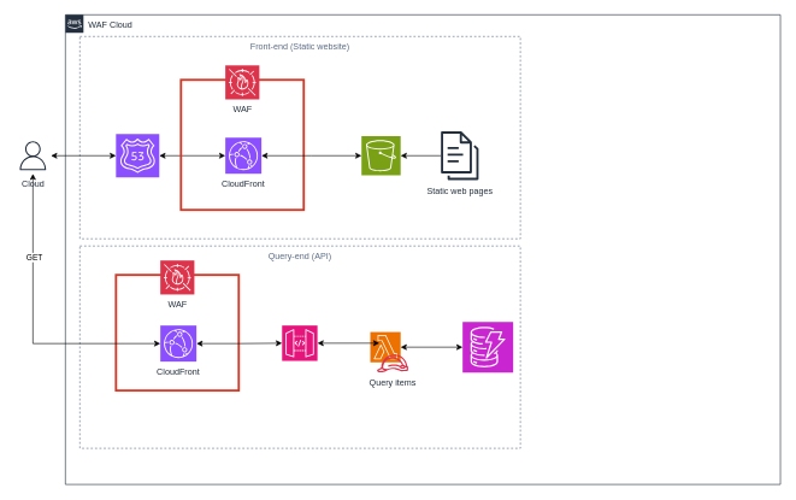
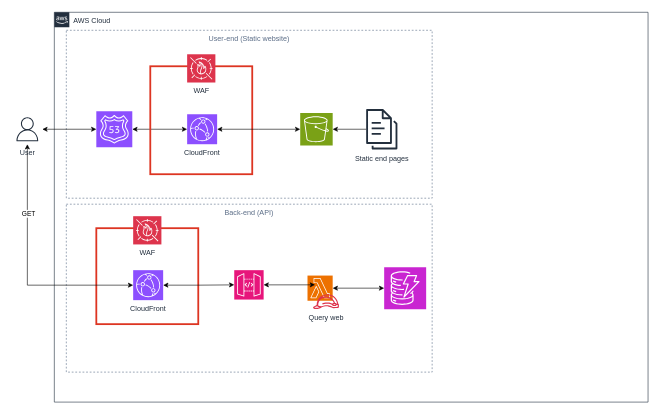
  <mxCell id="0" />
  <mxCell id="1" parent="0" />
- <mxCell id="2" value="WAF Cloud" style="points=[[0,0],[0.25,0],[0.5,0],[0.75,0],[1,0],[1,0.25],[1,0.5],[1,0.75],[1,1],[0.75,1],[0.5,1],[0.25,1],[0,1],[0,0.75],[0,0.5],[0,0.25]];outlineConnect=0;gradientColor=none;html=1;whiteSpace=wrap;fontSize=12;fontStyle=0;container=1;pointerEvents=0;collapsible=0;recursiveResize=0;shape=mxgraph.aws4.group;grIcon=mxgraph.aws4.group_aws_cloud_alt;strokeColor=#232F3E;fillColor=none;verticalAlign=top;align=left;spacingLeft=30;fontColor=#232F3E;dashed=0;" parent="1" vertex="1"><mxGeometry x="90" y="20" width="990" height="650" as="geometry" /></mxCell>
- <mxCell id="3" value="Front-end (Static website)" style="fillColor=none;strokeColor=#5A6C86;dashed=1;verticalAlign=top;fontStyle=0;fontColor=#5A6C86;whiteSpace=wrap;html=1;" parent="2" vertex="1"><mxGeometry x="20" y="30" width="610" height="280" as="geometry" /></mxCell>
+ <mxCell id="2" value="AWS Cloud" style="points=[[0,0],[0.25,0],[0.5,0],[0.75,0],[1,0],[1,0.25],[1,0.5],[1,0.75],[1,1],[0.75,1],[0.5,1],[0.25,1],[0,1],[0,0.75],[0,0.5],[0,0.25]];outlineConnect=0;gradientColor=none;html=1;whiteSpace=wrap;fontSize=12;fontStyle=0;container=1;pointerEvents=0;collapsible=0;recursiveResize=0;shape=mxgraph.aws4.group;grIcon=mxgraph.aws4.group_aws_cloud_alt;strokeColor=#232F3E;fillColor=none;verticalAlign=top;align=left;spacingLeft=30;fontColor=#232F3E;dashed=0;" parent="1" vertex="1"><mxGeometry x="90" y="20" width="990" height="650" as="geometry" /></mxCell>
+ <mxCell id="3" value="User-end (Static website)" style="fillColor=none;strokeColor=#5A6C86;dashed=1;verticalAlign=top;fontStyle=0;fontColor=#5A6C86;whiteSpace=wrap;html=1;" parent="2" vertex="1"><mxGeometry x="20" y="30" width="610" height="280" as="geometry" /></mxCell>
  <mxCell id="4" value="" style="sketch=0;points=[[0,0,0],[0.25,0,0],[0.5,0,0],[0.75,0,0],[1,0,0],[0,1,0],[0.25,1,0],[0.5,1,0],[0.75,1,0],[1,1,0],[0,0.25,0],[0,0.5,0],[0,0.75,0],[1,0.25,0],[1,0.5,0],[1,0.75,0]];outlineConnect=0;fontColor=#232F3E;fillColor=#7AA116;strokeColor=#ffffff;dashed=0;verticalLabelPosition=bottom;verticalAlign=top;align=center;html=1;fontSize=12;fontStyle=0;aspect=fixed;shape=mxgraph.aws4.resourceIcon;resIcon=mxgraph.aws4.s3;" parent="2" vertex="1"><mxGeometry x="410" y="167.93" width="54.14" height="54.14" as="geometry" /></mxCell>
  <mxCell id="5" style="edgeStyle=orthogonalEdgeStyle;rounded=0;orthogonalLoop=1;jettySize=auto;html=1;" parent="2" source="6" target="4" edge="1"><mxGeometry relative="1" as="geometry" /></mxCell>
- <mxCell id="6" value="Static web pages" style="sketch=0;outlineConnect=0;fontColor=#232F3E;gradientColor=none;fillColor=#232F3D;strokeColor=none;dashed=0;verticalLabelPosition=bottom;verticalAlign=top;align=center;html=1;fontSize=12;fontStyle=0;aspect=fixed;pointerEvents=1;shape=mxgraph.aws4.documents3;" parent="2" vertex="1"><mxGeometry x="520" y="159.4" width="52.04" height="71.2" as="geometry" /></mxCell>
+ <mxCell id="6" value="Static end pages" style="sketch=0;outlineConnect=0;fontColor=#232F3E;gradientColor=none;fillColor=#232F3D;strokeColor=none;dashed=0;verticalLabelPosition=bottom;verticalAlign=top;align=center;html=1;fontSize=12;fontStyle=0;aspect=fixed;pointerEvents=1;shape=mxgraph.aws4.documents3;" parent="2" vertex="1"><mxGeometry x="520" y="159.4" width="52.04" height="71.2" as="geometry" /></mxCell>
  <mxCell id="7" style="edgeStyle=orthogonalEdgeStyle;rounded=0;orthogonalLoop=1;jettySize=auto;html=1;exitX=1;exitY=0.5;exitDx=0;exitDy=0;exitPerimeter=0;startArrow=classic;startFill=1;" parent="2" source="8" target="12" edge="1"><mxGeometry relative="1" as="geometry" /></mxCell>
  <mxCell id="8" value="" style="sketch=0;points=[[0,0,0],[0.25,0,0],[0.5,0,0],[0.75,0,0],[1,0,0],[0,1,0],[0.25,1,0],[0.5,1,0],[0.75,1,0],[1,1,0],[0,0.25,0],[0,0.5,0],[0,0.75,0],[1,0.25,0],[1,0.5,0],[1,0.75,0]];outlineConnect=0;fontColor=#232F3E;fillColor=#8C4FFF;strokeColor=#ffffff;dashed=0;verticalLabelPosition=bottom;verticalAlign=top;align=center;html=1;fontSize=12;fontStyle=0;aspect=fixed;shape=mxgraph.aws4.resourceIcon;resIcon=mxgraph.aws4.route_53;" parent="2" vertex="1"><mxGeometry x="70" y="165" width="60" height="60" as="geometry" /></mxCell>
  <mxCell id="9" value="" style="fillColor=none;strokeColor=#DD3522;verticalAlign=top;fontStyle=0;fontColor=#DD3522;whiteSpace=wrap;html=1;strokeWidth=3;" parent="2" vertex="1"><mxGeometry x="160" y="90" width="170" height="180" as="geometry" /></mxCell>
  <mxCell id="10" value="WAF" style="sketch=0;points=[[0,0,0],[0.25,0,0],[0.5,0,0],[0.75,0,0],[1,0,0],[0,1,0],[0.25,1,0],[0.5,1,0],[0.75,1,0],[1,1,0],[0,0.25,0],[0,0.5,0],[0,0.75,0],[1,0.25,0],[1,0.5,0],[1,0.75,0]];outlineConnect=0;fontColor=#232F3E;fillColor=#DD344C;strokeColor=#ffffff;dashed=0;verticalLabelPosition=bottom;verticalAlign=top;align=center;html=1;fontSize=12;fontStyle=0;aspect=fixed;shape=mxgraph.aws4.resourceIcon;resIcon=mxgraph.aws4.waf;" parent="2" vertex="1"><mxGeometry x="221.45" y="70" width="47.09" height="47.09" as="geometry" /></mxCell>
  <mxCell id="11" style="edgeStyle=orthogonalEdgeStyle;rounded=0;orthogonalLoop=1;jettySize=auto;html=1;exitX=1;exitY=0.5;exitDx=0;exitDy=0;exitPerimeter=0;startArrow=classic;startFill=1;" parent="2" source="12" target="4" edge="1"><mxGeometry relative="1" as="geometry" /></mxCell>
  <mxCell id="12" value="CloudFront" style="sketch=0;points=[[0,0,0],[0.25,0,0],[0.5,0,0],[0.75,0,0],[1,0,0],[0,1,0],[0.25,1,0],[0.5,1,0],[0.75,1,0],[1,1,0],[0,0.25,0],[0,0.5,0],[0,0.75,0],[1,0.25,0],[1,0.5,0],[1,0.75,0]];outlineConnect=0;fontColor=#232F3E;fillColor=#8C4FFF;strokeColor=#ffffff;dashed=0;verticalLabelPosition=bottom;verticalAlign=top;align=center;html=1;fontSize=12;fontStyle=0;aspect=fixed;shape=mxgraph.aws4.resourceIcon;resIcon=mxgraph.aws4.cloudfront;" parent="2" vertex="1"><mxGeometry x="221.45" y="170" width="50" height="50" as="geometry" /></mxCell>
- <mxCell id="13" value="Query-end (API)" style="fillColor=none;strokeColor=#5A6C86;dashed=1;verticalAlign=top;fontStyle=0;fontColor=#5A6C86;whiteSpace=wrap;html=1;" parent="2" vertex="1"><mxGeometry x="20" y="320" width="610" height="280" as="geometry" /></mxCell>
+ <mxCell id="13" value="Back-end (API)" style="fillColor=none;strokeColor=#5A6C86;dashed=1;verticalAlign=top;fontStyle=0;fontColor=#5A6C86;whiteSpace=wrap;html=1;" parent="2" vertex="1"><mxGeometry x="20" y="320" width="610" height="280" as="geometry" /></mxCell>
  <mxCell id="14" value="" style="fillColor=none;strokeColor=#DD3522;verticalAlign=top;fontStyle=0;fontColor=#DD3522;whiteSpace=wrap;html=1;strokeWidth=3;" parent="2" vertex="1"><mxGeometry x="70" y="360" width="170" height="160" as="geometry" /></mxCell>
  <mxCell id="15" value="WAF" style="sketch=0;points=[[0,0,0],[0.25,0,0],[0.5,0,0],[0.75,0,0],[1,0,0],[0,1,0],[0.25,1,0],[0.5,1,0],[0.75,1,0],[1,1,0],[0,0.25,0],[0,0.5,0],[0,0.75,0],[1,0.25,0],[1,0.5,0],[1,0.75,0]];outlineConnect=0;fontColor=#232F3E;fillColor=#DD344C;strokeColor=#ffffff;dashed=0;verticalLabelPosition=bottom;verticalAlign=top;align=center;html=1;fontSize=12;fontStyle=0;aspect=fixed;shape=mxgraph.aws4.resourceIcon;resIcon=mxgraph.aws4.waf;" parent="2" vertex="1"><mxGeometry x="131.45" y="340" width="47.09" height="47.09" as="geometry" /></mxCell>
  <mxCell id="16" style="edgeStyle=orthogonalEdgeStyle;rounded=0;orthogonalLoop=1;jettySize=auto;html=1;exitX=1;exitY=0.5;exitDx=0;exitDy=0;exitPerimeter=0;startArrow=classic;startFill=1;" parent="2" source="17" target="18" edge="1"><mxGeometry relative="1" as="geometry" /></mxCell>
  <mxCell id="17" value="CloudFront" style="sketch=0;points=[[0,0,0],[0.25,0,0],[0.5,0,0],[0.75,0,0],[1,0,0],[0,1,0],[0.25,1,0],[0.5,1,0],[0.75,1,0],[1,1,0],[0,0.25,0],[0,0.5,0],[0,0.75,0],[1,0.25,0],[1,0.5,0],[1,0.75,0]];outlineConnect=0;fontColor=#232F3E;fillColor=#8C4FFF;strokeColor=#ffffff;dashed=0;verticalLabelPosition=bottom;verticalAlign=top;align=center;html=1;fontSize=12;fontStyle=0;aspect=fixed;shape=mxgraph.aws4.resourceIcon;resIcon=mxgraph.aws4.cloudfront;" parent="2" vertex="1"><mxGeometry x="131.45" y="430" width="50" height="50" as="geometry" /></mxCell>
  <mxCell id="18" value="" style="sketch=0;points=[[0,0,0],[0.25,0,0],[0.5,0,0],[0.75,0,0],[1,0,0],[0,1,0],[0.25,1,0],[0.5,1,0],[0.75,1,0],[1,1,0],[0,0.25,0],[0,0.5,0],[0,0.75,0],[1,0.25,0],[1,0.5,0],[1,0.75,0]];outlineConnect=0;fontColor=#232F3E;fillColor=#E7157B;strokeColor=#ffffff;dashed=0;verticalLabelPosition=bottom;verticalAlign=top;align=center;html=1;fontSize=12;fontStyle=0;aspect=fixed;shape=mxgraph.aws4.resourceIcon;resIcon=mxgraph.aws4.api_gateway;" parent="2" vertex="1"><mxGeometry x="300" y="430" width="49" height="49" as="geometry" /></mxCell>
  <mxCell id="19" style="edgeStyle=orthogonalEdgeStyle;rounded=0;orthogonalLoop=1;jettySize=auto;html=1;exitX=1;exitY=0.5;exitDx=0;exitDy=0;exitPerimeter=0;startArrow=classic;startFill=1;" parent="2" source="20" target="23" edge="1"><mxGeometry relative="1" as="geometry"><mxPoint x="572.04" y="460" as="targetPoint" /></mxGeometry></mxCell>
  <mxCell id="20" value="" style="sketch=0;points=[[0,0,0],[0.25,0,0],[0.5,0,0],[0.75,0,0],[1,0,0],[0,1,0],[0.25,1,0],[0.5,1,0],[0.75,1,0],[1,1,0],[0,0.25,0],[0,0.5,0],[0,0.75,0],[1,0.25,0],[1,0.5,0],[1,0.75,0]];outlineConnect=0;fontColor=#232F3E;fillColor=#ED7100;strokeColor=#ffffff;dashed=0;verticalLabelPosition=bottom;verticalAlign=top;align=center;html=1;fontSize=12;fontStyle=0;aspect=fixed;shape=mxgraph.aws4.resourceIcon;resIcon=mxgraph.aws4.lambda;" parent="2" vertex="1"><mxGeometry x="422.14" y="439" width="42" height="42" as="geometry" /></mxCell>
- <mxCell id="21" value="Query items" style="sketch=0;outlineConnect=0;fontColor=#232F3E;gradientColor=none;fillColor=#DD344C;strokeColor=none;dashed=0;verticalLabelPosition=bottom;verticalAlign=top;align=center;html=1;fontSize=12;fontStyle=0;aspect=fixed;pointerEvents=1;shape=mxgraph.aws4.role;" parent="2" vertex="1"><mxGeometry x="431" y="470" width="43.95" height="24.79" as="geometry" /></mxCell>
+ <mxCell id="21" value="Query web" style="sketch=0;outlineConnect=0;fontColor=#232F3E;gradientColor=none;fillColor=#DD344C;strokeColor=none;dashed=0;verticalLabelPosition=bottom;verticalAlign=top;align=center;html=1;fontSize=12;fontStyle=0;aspect=fixed;pointerEvents=1;shape=mxgraph.aws4.role;" parent="2" vertex="1"><mxGeometry x="431" y="470" width="43.95" height="24.79" as="geometry" /></mxCell>
  <mxCell id="22" style="edgeStyle=orthogonalEdgeStyle;rounded=0;orthogonalLoop=1;jettySize=auto;html=1;exitX=1;exitY=0.5;exitDx=0;exitDy=0;exitPerimeter=0;entryX=0.299;entryY=0.368;entryDx=0;entryDy=0;entryPerimeter=0;startArrow=classic;startFill=1;" parent="2" source="18" target="20" edge="1"><mxGeometry relative="1" as="geometry" /></mxCell>
  <mxCell id="23" value="" style="sketch=0;points=[[0,0,0],[0.25,0,0],[0.5,0,0],[0.75,0,0],[1,0,0],[0,1,0],[0.25,1,0],[0.5,1,0],[0.75,1,0],[1,1,0],[0,0.25,0],[0,0.5,0],[0,0.75,0],[1,0.25,0],[1,0.5,0],[1,0.75,0]];outlineConnect=0;fontColor=#232F3E;fillColor=#C925D1;strokeColor=#ffffff;dashed=0;verticalLabelPosition=bottom;verticalAlign=top;align=center;html=1;fontSize=12;fontStyle=0;aspect=fixed;shape=mxgraph.aws4.resourceIcon;resIcon=mxgraph.aws4.dynamodb;" vertex="1" parent="2"><mxGeometry x="550" y="425" width="70" height="70" as="geometry" /></mxCell>
  <mxCell id="24" style="edgeStyle=orthogonalEdgeStyle;rounded=0;orthogonalLoop=1;jettySize=auto;html=1;startArrow=classic;startFill=1;" parent="1" source="26" target="17" edge="1"><mxGeometry relative="1" as="geometry"><Array as="points"><mxPoint x="45" y="475" /></Array></mxGeometry></mxCell>
  <mxCell id="25" value="GET" style="edgeLabel;html=1;align=center;verticalAlign=middle;resizable=0;points=[];" parent="24" vertex="1" connectable="0"><mxGeometry x="-0.44" y="1" relative="1" as="geometry"><mxPoint as="offset" /></mxGeometry></mxCell>
- <mxCell id="26" value="Cloud" style="sketch=0;outlineConnect=0;fontColor=#232F3E;gradientColor=none;strokeColor=#232F3E;fillColor=#ffffff;dashed=0;verticalLabelPosition=bottom;verticalAlign=top;align=center;html=1;fontSize=12;fontStyle=0;aspect=fixed;shape=mxgraph.aws4.resourceIcon;resIcon=mxgraph.aws4.user;" parent="1" vertex="1"><mxGeometry x="20" y="190" width="50" height="50" as="geometry" /></mxCell>
+ <mxCell id="26" value="User" style="sketch=0;outlineConnect=0;fontColor=#232F3E;gradientColor=none;strokeColor=#232F3E;fillColor=#ffffff;dashed=0;verticalLabelPosition=bottom;verticalAlign=top;align=center;html=1;fontSize=12;fontStyle=0;aspect=fixed;shape=mxgraph.aws4.resourceIcon;resIcon=mxgraph.aws4.user;" parent="1" vertex="1"><mxGeometry x="20" y="190" width="50" height="50" as="geometry" /></mxCell>
  <mxCell id="27" style="edgeStyle=orthogonalEdgeStyle;rounded=0;orthogonalLoop=1;jettySize=auto;html=1;startArrow=classic;startFill=1;" parent="1" source="26" target="8" edge="1"><mxGeometry relative="1" as="geometry" /></mxCell>
